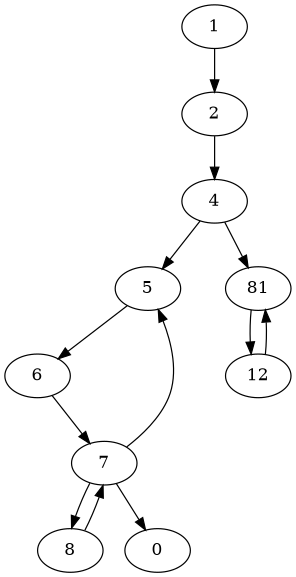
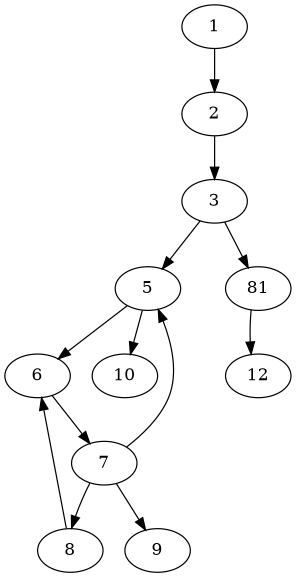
  digraph {
    1
    2
-   4
+   4 [label=3]
    5
    n5 [label=81]
    6
+   10
    12
    7
    8
-   9 [label=0]
+   9
    1 -> 2
    2 -> 4
    4 -> 5
    4 -> n5
    5 -> 6
+   5 -> 10
    n5 -> 12
    6 -> 7
-   12 -> n5
    7 -> 5
    7 -> 8
    7 -> 9
-   8 -> 7
+   8 -> 6
  }
